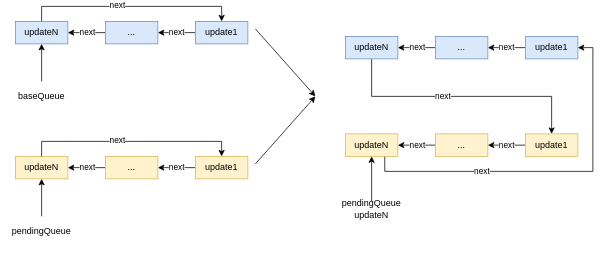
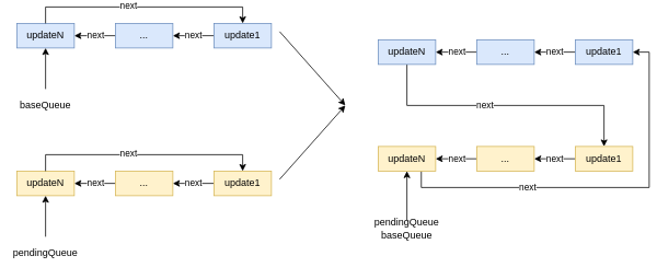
  <mxCell id="0" />
  <mxCell id="1" parent="0" />
  <mxCell id="2" style="edgeStyle=orthogonalEdgeStyle;rounded=0;orthogonalLoop=1;jettySize=auto;html=1;exitX=1;exitY=0.5;exitDx=0;exitDy=0;entryX=0;entryY=0.5;entryDx=0;entryDy=0;startArrow=classic;startFill=1;endArrow=none;endFill=0;" edge="1" parent="1" source="4" target="6"><mxGeometry relative="1" as="geometry" /></mxCell>
  <mxCell id="3" value="next" style="edgeLabel;html=1;align=center;verticalAlign=middle;resizable=0;points=[];" vertex="1" connectable="0" parent="2"><mxGeometry x="-0.2" y="4" relative="1" as="geometry"><mxPoint x="5" y="3" as="offset" /></mxGeometry></mxCell>
  <mxCell id="4" value="updateN" style="rounded=0;whiteSpace=wrap;html=1;fillColor=#dae8fc;strokeColor=#6c8ebf;" vertex="1" parent="1"><mxGeometry x="20" y="20" width="70" height="30" as="geometry" /></mxCell>
  <mxCell id="5" value="next" style="edgeStyle=orthogonalEdgeStyle;rounded=0;orthogonalLoop=1;jettySize=auto;html=1;exitX=1;exitY=0.5;exitDx=0;exitDy=0;entryX=0;entryY=0.5;entryDx=0;entryDy=0;startArrow=classic;startFill=1;endArrow=none;endFill=0;" edge="1" parent="1" source="6" target="9"><mxGeometry relative="1" as="geometry" /></mxCell>
  <mxCell id="6" value="..." style="rounded=0;whiteSpace=wrap;html=1;fillColor=#dae8fc;strokeColor=#6c8ebf;" vertex="1" parent="1"><mxGeometry x="140" y="20" width="70" height="30" as="geometry" /></mxCell>
  <mxCell id="7" style="edgeStyle=orthogonalEdgeStyle;rounded=0;orthogonalLoop=1;jettySize=auto;html=1;exitX=0.5;exitY=0;exitDx=0;exitDy=0;entryX=0.5;entryY=0;entryDx=0;entryDy=0;startArrow=classic;startFill=1;endArrow=none;endFill=0;" edge="1" parent="1" source="9" target="4"><mxGeometry relative="1" as="geometry" /></mxCell>
  <mxCell id="8" value="next" style="edgeLabel;html=1;align=center;verticalAlign=middle;resizable=0;points=[];" vertex="1" connectable="0" parent="7"><mxGeometry x="0.143" y="-2" relative="1" as="geometry"><mxPoint as="offset" /></mxGeometry></mxCell>
  <mxCell id="9" value="update1" style="rounded=0;whiteSpace=wrap;html=1;fillColor=#dae8fc;strokeColor=#6c8ebf;" vertex="1" parent="1"><mxGeometry x="260" y="20" width="70" height="30" as="geometry" /></mxCell>
  <mxCell id="10" value="" style="endArrow=classic;html=1;entryX=0.5;entryY=1;entryDx=0;entryDy=0;" edge="1" parent="1" target="4"><mxGeometry width="50" height="50" relative="1" as="geometry"><mxPoint x="55" y="100" as="sourcePoint" /><mxPoint x="60" y="80" as="targetPoint" /></mxGeometry></mxCell>
  <mxCell id="11" value="baseQueue" style="text;html=1;strokeColor=none;fillColor=none;align=center;verticalAlign=middle;whiteSpace=wrap;rounded=0;" vertex="1" parent="1"><mxGeometry x="35" y="110" width="40" height="20" as="geometry" /></mxCell>
  <mxCell id="12" style="edgeStyle=orthogonalEdgeStyle;rounded=0;orthogonalLoop=1;jettySize=auto;html=1;exitX=1;exitY=0.5;exitDx=0;exitDy=0;entryX=0;entryY=0.5;entryDx=0;entryDy=0;startArrow=classic;startFill=1;endArrow=none;endFill=0;" edge="1" parent="1" source="14" target="16"><mxGeometry relative="1" as="geometry" /></mxCell>
  <mxCell id="13" value="next" style="edgeLabel;html=1;align=center;verticalAlign=middle;resizable=0;points=[];" vertex="1" connectable="0" parent="12"><mxGeometry x="-0.2" y="4" relative="1" as="geometry"><mxPoint x="5" y="3" as="offset" /></mxGeometry></mxCell>
  <mxCell id="14" value="updateN" style="rounded=0;whiteSpace=wrap;html=1;fillColor=#fff2cc;strokeColor=#d6b656;" vertex="1" parent="1"><mxGeometry x="20" y="200" width="70" height="30" as="geometry" /></mxCell>
  <mxCell id="15" value="next" style="edgeStyle=orthogonalEdgeStyle;rounded=0;orthogonalLoop=1;jettySize=auto;html=1;exitX=1;exitY=0.5;exitDx=0;exitDy=0;entryX=0;entryY=0.5;entryDx=0;entryDy=0;startArrow=classic;startFill=1;endArrow=none;endFill=0;" edge="1" parent="1" source="16" target="19"><mxGeometry relative="1" as="geometry" /></mxCell>
  <mxCell id="16" value="..." style="rounded=0;whiteSpace=wrap;html=1;fillColor=#fff2cc;strokeColor=#d6b656;" vertex="1" parent="1"><mxGeometry x="140" y="200" width="70" height="30" as="geometry" /></mxCell>
  <mxCell id="17" style="edgeStyle=orthogonalEdgeStyle;rounded=0;orthogonalLoop=1;jettySize=auto;html=1;exitX=0.5;exitY=0;exitDx=0;exitDy=0;entryX=0.5;entryY=0;entryDx=0;entryDy=0;startArrow=classic;startFill=1;endArrow=none;endFill=0;" edge="1" parent="1" source="19" target="14"><mxGeometry relative="1" as="geometry" /></mxCell>
  <mxCell id="18" value="next" style="edgeLabel;html=1;align=center;verticalAlign=middle;resizable=0;points=[];" vertex="1" connectable="0" parent="17"><mxGeometry x="0.143" y="-2" relative="1" as="geometry"><mxPoint as="offset" /></mxGeometry></mxCell>
  <mxCell id="19" value="update1" style="rounded=0;whiteSpace=wrap;html=1;fillColor=#fff2cc;strokeColor=#d6b656;" vertex="1" parent="1"><mxGeometry x="260" y="200" width="70" height="30" as="geometry" /></mxCell>
  <mxCell id="20" value="" style="endArrow=classic;html=1;entryX=0.5;entryY=1;entryDx=0;entryDy=0;" edge="1" parent="1" target="14"><mxGeometry width="50" height="50" relative="1" as="geometry"><mxPoint x="55" y="280" as="sourcePoint" /><mxPoint x="60" y="260" as="targetPoint" /></mxGeometry></mxCell>
  <mxCell id="21" value="pendingQueue" style="text;html=1;strokeColor=none;fillColor=none;align=center;verticalAlign=middle;whiteSpace=wrap;rounded=0;" vertex="1" parent="1"><mxGeometry x="35" y="290" width="40" height="20" as="geometry" /></mxCell>
  <mxCell id="22" value="" style="endArrow=classic;html=1;" edge="1" parent="1"><mxGeometry width="50" height="50" relative="1" as="geometry"><mxPoint x="340" y="30" as="sourcePoint" /><mxPoint x="420" y="120" as="targetPoint" /></mxGeometry></mxCell>
  <mxCell id="23" value="" style="endArrow=classic;html=1;" edge="1" parent="1"><mxGeometry width="50" height="50" relative="1" as="geometry"><mxPoint x="340" y="210" as="sourcePoint" /><mxPoint x="420" y="120" as="targetPoint" /></mxGeometry></mxCell>
  <mxCell id="24" style="edgeStyle=orthogonalEdgeStyle;rounded=0;orthogonalLoop=1;jettySize=auto;html=1;exitX=1;exitY=0.5;exitDx=0;exitDy=0;entryX=0;entryY=0.5;entryDx=0;entryDy=0;startArrow=classic;startFill=1;endArrow=none;endFill=0;" edge="1" parent="1" source="28" target="30"><mxGeometry relative="1" as="geometry" /></mxCell>
  <mxCell id="25" value="next" style="edgeLabel;html=1;align=center;verticalAlign=middle;resizable=0;points=[];" vertex="1" connectable="0" parent="24"><mxGeometry x="-0.2" y="4" relative="1" as="geometry"><mxPoint x="5" y="3" as="offset" /></mxGeometry></mxCell>
  <mxCell id="26" style="edgeStyle=orthogonalEdgeStyle;rounded=0;orthogonalLoop=1;jettySize=auto;html=1;exitX=0.5;exitY=1;exitDx=0;exitDy=0;entryX=0.5;entryY=0;entryDx=0;entryDy=0;startArrow=none;startFill=0;endArrow=classic;endFill=1;" edge="1" parent="1" source="28" target="39"><mxGeometry relative="1" as="geometry" /></mxCell>
  <mxCell id="27" value="next" style="edgeLabel;html=1;align=center;verticalAlign=middle;resizable=0;points=[];" vertex="1" connectable="0" parent="26"><mxGeometry x="-0.153" y="1" relative="1" as="geometry"><mxPoint as="offset" /></mxGeometry></mxCell>
  <mxCell id="28" value="updateN" style="rounded=0;whiteSpace=wrap;html=1;fillColor=#dae8fc;strokeColor=#6c8ebf;" vertex="1" parent="1"><mxGeometry x="460" y="40" width="70" height="30" as="geometry" /></mxCell>
  <mxCell id="29" value="next" style="edgeStyle=orthogonalEdgeStyle;rounded=0;orthogonalLoop=1;jettySize=auto;html=1;exitX=1;exitY=0.5;exitDx=0;exitDy=0;entryX=0;entryY=0.5;entryDx=0;entryDy=0;startArrow=classic;startFill=1;endArrow=none;endFill=0;" edge="1" parent="1" source="30" target="31"><mxGeometry relative="1" as="geometry" /></mxCell>
  <mxCell id="30" value="..." style="rounded=0;whiteSpace=wrap;html=1;fillColor=#dae8fc;strokeColor=#6c8ebf;" vertex="1" parent="1"><mxGeometry x="580" y="40" width="70" height="30" as="geometry" /></mxCell>
  <mxCell id="31" value="update1" style="rounded=0;whiteSpace=wrap;html=1;fillColor=#dae8fc;strokeColor=#6c8ebf;" vertex="1" parent="1"><mxGeometry x="700" y="40" width="70" height="30" as="geometry" /></mxCell>
  <mxCell id="32" style="edgeStyle=orthogonalEdgeStyle;rounded=0;orthogonalLoop=1;jettySize=auto;html=1;exitX=1;exitY=0.5;exitDx=0;exitDy=0;entryX=0;entryY=0.5;entryDx=0;entryDy=0;startArrow=classic;startFill=1;endArrow=none;endFill=0;" edge="1" parent="1" source="36" target="38"><mxGeometry relative="1" as="geometry" /></mxCell>
  <mxCell id="33" value="next" style="edgeLabel;html=1;align=center;verticalAlign=middle;resizable=0;points=[];" vertex="1" connectable="0" parent="32"><mxGeometry x="-0.2" y="4" relative="1" as="geometry"><mxPoint x="5" y="3" as="offset" /></mxGeometry></mxCell>
  <mxCell id="34" style="edgeStyle=orthogonalEdgeStyle;rounded=0;orthogonalLoop=1;jettySize=auto;html=1;entryX=1;entryY=0.5;entryDx=0;entryDy=0;startArrow=none;startFill=0;endArrow=classic;endFill=1;exitX=0.75;exitY=1;exitDx=0;exitDy=0;" edge="1" parent="1" source="36" target="31"><mxGeometry relative="1" as="geometry" /></mxCell>
  <mxCell id="35" value="next" style="edgeLabel;html=1;align=center;verticalAlign=middle;resizable=0;points=[];" vertex="1" connectable="0" parent="34"><mxGeometry x="-0.385" y="1" relative="1" as="geometry"><mxPoint x="1" as="offset" /></mxGeometry></mxCell>
  <mxCell id="36" value="updateN" style="rounded=0;whiteSpace=wrap;html=1;fillColor=#fff2cc;strokeColor=#d6b656;" vertex="1" parent="1"><mxGeometry x="460" y="170" width="70" height="30" as="geometry" /></mxCell>
  <mxCell id="37" value="next" style="edgeStyle=orthogonalEdgeStyle;rounded=0;orthogonalLoop=1;jettySize=auto;html=1;exitX=1;exitY=0.5;exitDx=0;exitDy=0;entryX=0;entryY=0.5;entryDx=0;entryDy=0;startArrow=classic;startFill=1;endArrow=none;endFill=0;" edge="1" parent="1" source="38" target="39"><mxGeometry relative="1" as="geometry" /></mxCell>
  <mxCell id="38" value="..." style="rounded=0;whiteSpace=wrap;html=1;fillColor=#fff2cc;strokeColor=#d6b656;" vertex="1" parent="1"><mxGeometry x="580" y="170" width="70" height="30" as="geometry" /></mxCell>
  <mxCell id="39" value="update1" style="rounded=0;whiteSpace=wrap;html=1;fillColor=#fff2cc;strokeColor=#d6b656;" vertex="1" parent="1"><mxGeometry x="700" y="170" width="70" height="30" as="geometry" /></mxCell>
  <mxCell id="40" style="edgeStyle=orthogonalEdgeStyle;rounded=0;orthogonalLoop=1;jettySize=auto;html=1;entryX=0.5;entryY=1;entryDx=0;entryDy=0;startArrow=none;startFill=0;endArrow=classic;endFill=1;" edge="1" parent="1" source="41" target="36"><mxGeometry relative="1" as="geometry" /></mxCell>
- <mxCell id="41" value="pendingQueue&lt;br&gt;updateN" style="text;html=1;strokeColor=none;fillColor=none;align=center;verticalAlign=middle;whiteSpace=wrap;rounded=0;" vertex="1" parent="1"><mxGeometry x="475" y="260" width="40" height="20" as="geometry" /></mxCell>
+ <mxCell id="41" value="pendingQueue&lt;br&gt;baseQueue" style="text;html=1;strokeColor=none;fillColor=none;align=center;verticalAlign=middle;whiteSpace=wrap;rounded=0;" vertex="1" parent="1"><mxGeometry x="475" y="260" width="40" height="20" as="geometry" /></mxCell>
